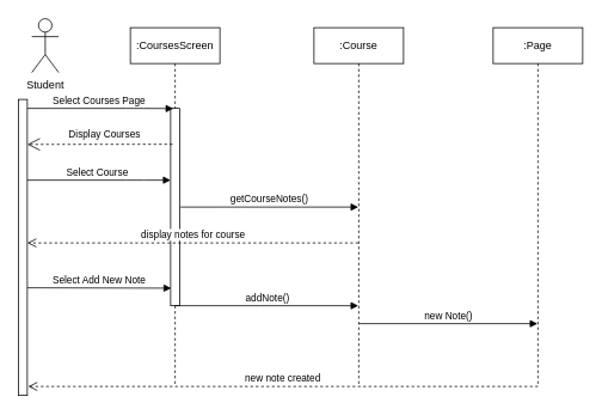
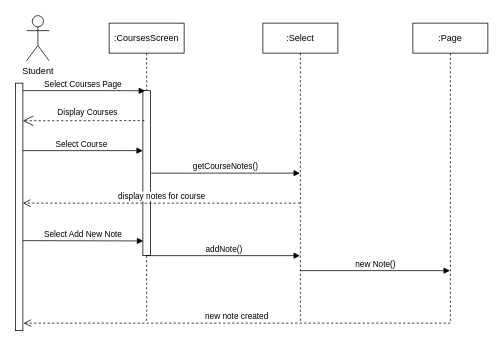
  <mxCell id="0" />
  <mxCell id="1" parent="0" />
  <mxCell id="2" value=":CoursesScreen" style="shape=umlLifeline;perimeter=lifelinePerimeter;whiteSpace=wrap;html=1;container=1;collapsible=0;recursiveResize=0;outlineConnect=0;strokeColor=#050000;" vertex="1" parent="1"><mxGeometry x="145" y="30" width="100" height="400" as="geometry" /></mxCell>
  <mxCell id="3" value="" style="html=1;points=[];perimeter=orthogonalPerimeter;strokeColor=#050000;" vertex="1" parent="2"><mxGeometry x="45" y="90" width="10" height="220" as="geometry" /></mxCell>
- <mxCell id="4" value=":Course" style="shape=umlLifeline;perimeter=lifelinePerimeter;whiteSpace=wrap;html=1;container=1;collapsible=0;recursiveResize=0;outlineConnect=0;strokeColor=#050000;" vertex="1" parent="1"><mxGeometry x="350" y="30" width="100" height="400" as="geometry" /></mxCell>
+ <mxCell id="4" value=":Select" style="shape=umlLifeline;perimeter=lifelinePerimeter;whiteSpace=wrap;html=1;container=1;collapsible=0;recursiveResize=0;outlineConnect=0;strokeColor=#050000;" vertex="1" parent="1"><mxGeometry x="350" y="30" width="100" height="400" as="geometry" /></mxCell>
  <mxCell id="5" value="new Note()" style="html=1;verticalAlign=bottom;endArrow=block;strokeColor=#050000;" edge="1" parent="4" target="10"><mxGeometry width="80" relative="1" as="geometry"><mxPoint x="50" y="330" as="sourcePoint" /><mxPoint x="130" y="330" as="targetPoint" /></mxGeometry></mxCell>
  <mxCell id="6" value="Student" style="shape=umlActor;verticalLabelPosition=bottom;verticalAlign=top;html=1;strokeColor=#050000;" vertex="1" parent="1"><mxGeometry x="35" y="20" width="30" height="60" as="geometry" /></mxCell>
  <mxCell id="7" value="" style="html=1;points=[];perimeter=orthogonalPerimeter;strokeColor=#050000;" vertex="1" parent="1"><mxGeometry x="20" y="110" width="10" height="330" as="geometry" /></mxCell>
  <mxCell id="8" value="" style="endArrow=block;endFill=1;html=1;edgeStyle=orthogonalEdgeStyle;align=left;verticalAlign=top;strokeColor=#050000;entryX=0.3;entryY=0.001;entryDx=0;entryDy=0;entryPerimeter=0;" edge="1" parent="1" target="3"><mxGeometry x="-1" relative="1" as="geometry"><mxPoint x="30" y="120" as="sourcePoint" /><mxPoint x="180" y="120" as="targetPoint" /><Array as="points"><mxPoint x="150" y="120" /><mxPoint x="150" y="120" /></Array></mxGeometry></mxCell>
  <mxCell id="9" value="&lt;font style=&quot;font-size: 11px&quot;&gt;Select Courses Page&lt;/font&gt;" style="edgeLabel;html=1;align=center;verticalAlign=middle;resizable=0;points=[];" vertex="1" connectable="0" parent="8"><mxGeometry x="0.052" relative="1" as="geometry"><mxPoint x="-6.67" y="-10" as="offset" /></mxGeometry></mxCell>
  <mxCell id="10" value=":Page" style="shape=umlLifeline;perimeter=lifelinePerimeter;whiteSpace=wrap;html=1;container=1;collapsible=0;recursiveResize=0;outlineConnect=0;strokeColor=#050000;" vertex="1" parent="1"><mxGeometry x="550" y="30" width="100" height="400" as="geometry" /></mxCell>
  <mxCell id="11" value="Display Courses" style="endArrow=open;endSize=12;dashed=1;html=1;strokeColor=#050000;entryX=1.133;entryY=0.958;entryDx=0;entryDy=0;entryPerimeter=0;" edge="1" parent="1"><mxGeometry x="-0.064" y="-11" width="160" relative="1" as="geometry"><mxPoint x="192" y="160" as="sourcePoint" /><mxPoint x="30" y="160.18" as="targetPoint" /><mxPoint as="offset" /></mxGeometry></mxCell>
  <mxCell id="12" value="getCourseNotes()" style="html=1;verticalAlign=bottom;endArrow=block;strokeColor=#050000;" edge="1" parent="1" target="4"><mxGeometry width="80" relative="1" as="geometry"><mxPoint x="201" y="230" as="sourcePoint" /><mxPoint x="270" y="180" as="targetPoint" /><Array as="points"><mxPoint x="260" y="230" /></Array></mxGeometry></mxCell>
  <mxCell id="13" value="" style="endArrow=block;endFill=1;html=1;edgeStyle=orthogonalEdgeStyle;align=left;verticalAlign=top;strokeColor=#050000;" edge="1" parent="1" target="3"><mxGeometry x="-1" relative="1" as="geometry"><mxPoint x="30" y="200" as="sourcePoint" /><mxPoint x="190" y="200" as="targetPoint" /><Array as="points"><mxPoint x="150" y="200" /><mxPoint x="150" y="200" /></Array></mxGeometry></mxCell>
  <mxCell id="14" value="&lt;font style=&quot;font-size: 11px&quot;&gt;Select Course&lt;/font&gt;" style="edgeLabel;html=1;align=center;verticalAlign=middle;resizable=0;points=[];" vertex="1" connectable="0" parent="13"><mxGeometry x="0.052" relative="1" as="geometry"><mxPoint x="-6.67" y="-10" as="offset" /></mxGeometry></mxCell>
  <mxCell id="15" value="display notes for course" style="html=1;verticalAlign=bottom;endArrow=open;dashed=1;endSize=8;strokeColor=#050000;" edge="1" parent="1" source="4" target="7"><mxGeometry relative="1" as="geometry"><mxPoint x="280" y="260" as="sourcePoint" /><mxPoint x="200" y="260" as="targetPoint" /><Array as="points"><mxPoint x="150" y="270" /></Array></mxGeometry></mxCell>
  <mxCell id="16" value="Select Add New Note" style="html=1;verticalAlign=bottom;endArrow=block;strokeColor=#050000;entryX=0.067;entryY=0.911;entryDx=0;entryDy=0;entryPerimeter=0;" edge="1" parent="1" target="3"><mxGeometry width="80" relative="1" as="geometry"><mxPoint x="30" y="320" as="sourcePoint" /><mxPoint x="180" y="320" as="targetPoint" /></mxGeometry></mxCell>
  <mxCell id="17" value="addNote()" style="html=1;verticalAlign=bottom;endArrow=block;strokeColor=#050000;" edge="1" parent="1" source="2" target="4"><mxGeometry width="80" relative="1" as="geometry"><mxPoint x="210" y="350" as="sourcePoint" /><mxPoint x="270" y="350" as="targetPoint" /><Array as="points"><mxPoint x="300" y="340" /></Array></mxGeometry></mxCell>
  <mxCell id="18" value="new note created" style="html=1;verticalAlign=bottom;endArrow=open;dashed=1;endSize=8;strokeColor=#050000;" edge="1" parent="1"><mxGeometry relative="1" as="geometry"><mxPoint x="600" y="430" as="sourcePoint" /><mxPoint x="31" y="430" as="targetPoint" /></mxGeometry></mxCell>
